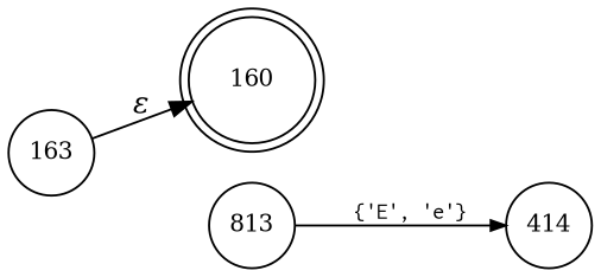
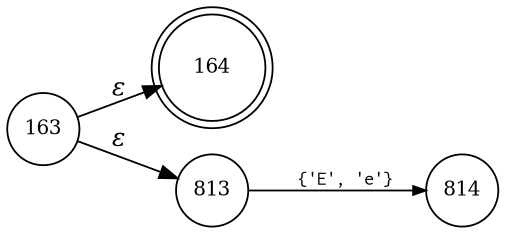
  digraph {
    rankdir=LR
    node [fixedsize=true fontsize=11 shape=circle peripheries=1]
    edge [fontname="Times-Italic"]
-   n1 [label=160 shape=doublecircle width=.6 peripheries=""]
+   n1 [label=164 shape=doublecircle width=.6 peripheries=""]
    n2 [label=163 width=.55]
    n3 [label=813 width=.55]
-   n4 [label=414 width=.55]
+   n4 [label=814 width=.55]
    n2 -> n1 [label="&epsilon;"]
+   n2 -> n3 [label="&epsilon;"]
    n3 -> n4 [arrowhead=normal arrowsize=.7 fontname=Courier fontsize=11 label="{'E', 'e'}"]
  }
